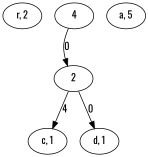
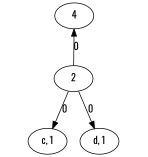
  digraph {
    fontname=Oswald
    node [fontname=Oswald]
    edge [fontname=Oswald]
-   "r, 2"
    4
    2
    "c, 1"
    "d, 1"
-   "a, 5"
-   4 -> 2 [label=0]
-   2 -> "c, 1" [label=4]
+   2 -> 4 [label=0]
+   2 -> "c, 1" [label=0]
    2 -> "d, 1" [label=0]
  }
